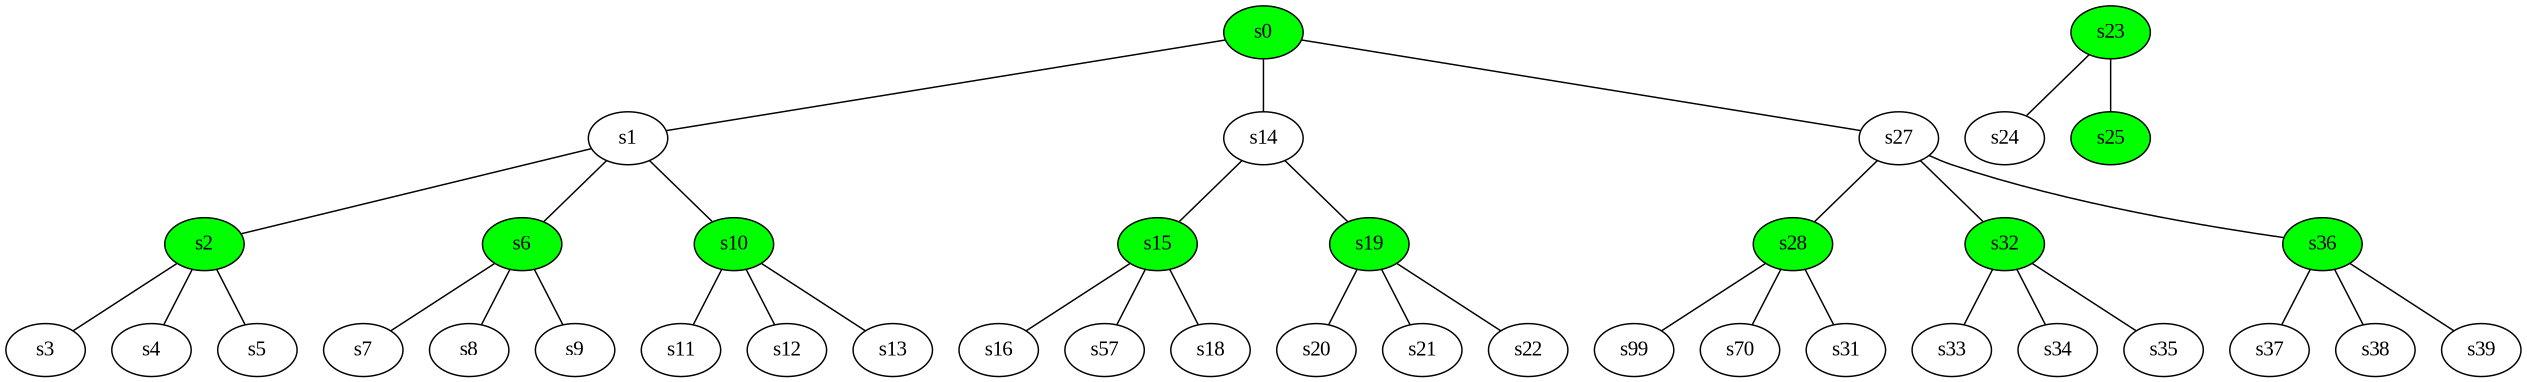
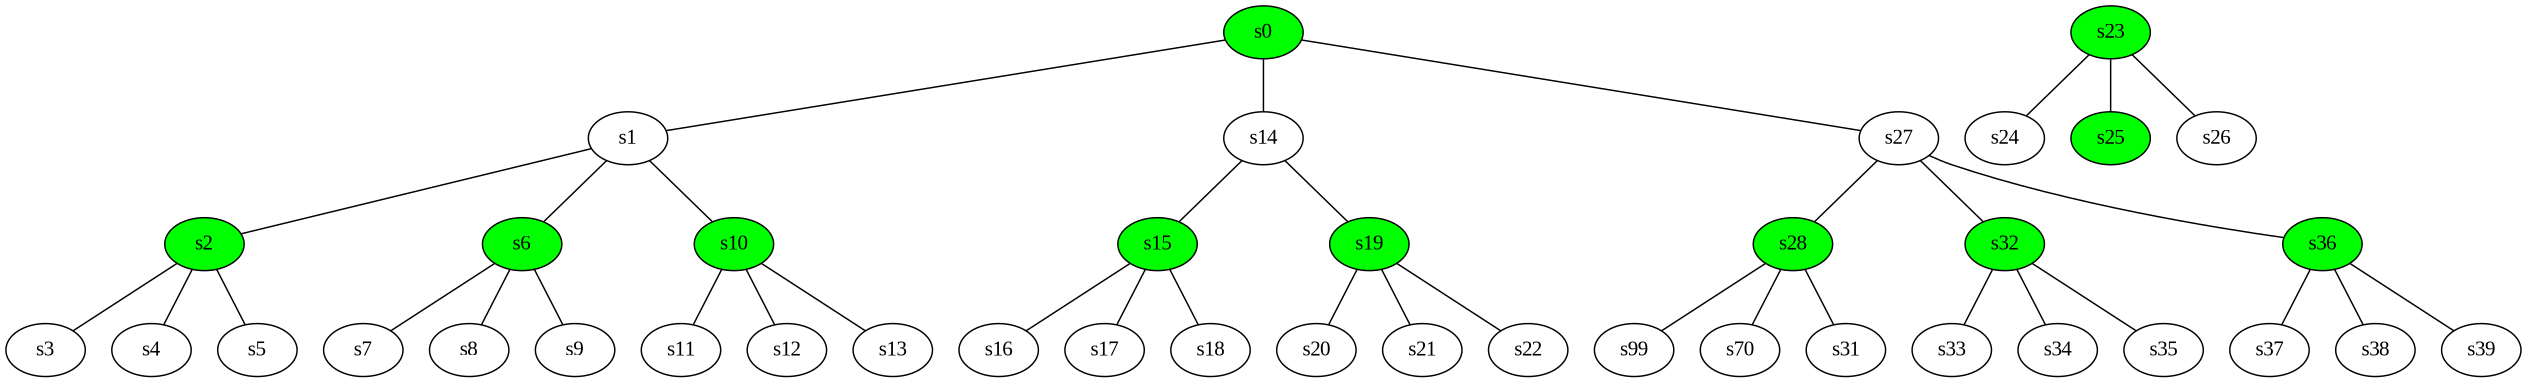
  graph {
    fontname="Liberation Serif"
    node [color=black fillcolor=white fontcolor=black fontname="Liberation Serif" peripheries=1 style=filled]
    edge [fontname="Liberation Serif"]
    s0 [fillcolor=green]
    s1
    s14
    s27
    s2 [fillcolor=green]
    s6 [fillcolor=green]
    s10 [fillcolor=green]
    s15 [fillcolor=green]
    s19 [fillcolor=green]
    s28 [fillcolor=green]
    s32 [fillcolor=green]
    s36 [fillcolor=green]
    s3
    s4
    s5
    s7
    s8
    s9
    s11
    s12
    s13
    s16
-   s17 [label=s57]
+   s17
    s18
    s20
    s21
    s22
    s23 [fillcolor=green]
    s24
    s25 [fillcolor=green]
+   s26
    n32 [label=s99]
    n33 [label=s70]
    s31
    s33
    s34
    s35
    s37
    s38
    s39
    s0 -- s1
    s0 -- s14
    s0 -- s27
    s1 -- s2
    s1 -- s6
    s1 -- s10
    s14 -- s15
    s14 -- s19
    s27 -- s28
    s27 -- s32
    s27 -- s36
    s2 -- s3
    s2 -- s4
    s2 -- s5
    s6 -- s7
    s6 -- s8
    s6 -- s9
    s10 -- s11
    s10 -- s12
    s10 -- s13
    s15 -- s16
    s15 -- s17
    s15 -- s18
    s19 -- s20
    s19 -- s21
    s19 -- s22
    s28 -- n32
    s28 -- n33
    s28 -- s31
    s32 -- s33
    s32 -- s34
    s32 -- s35
    s36 -- s37
    s36 -- s38
    s36 -- s39
    s23 -- s24
    s23 -- s25
+   s23 -- s26
  }
